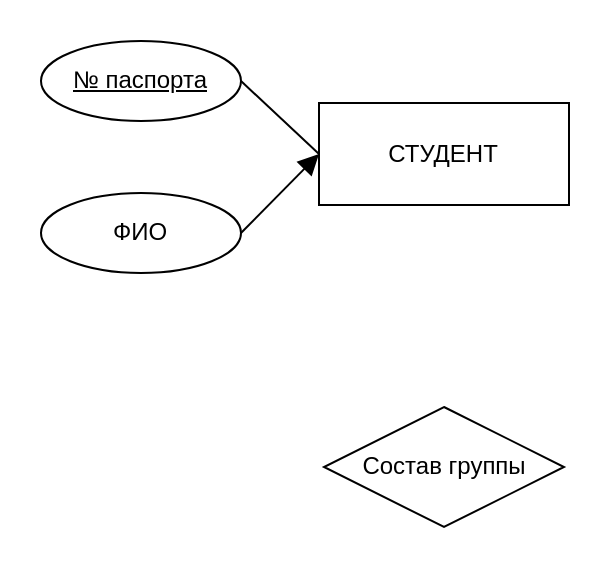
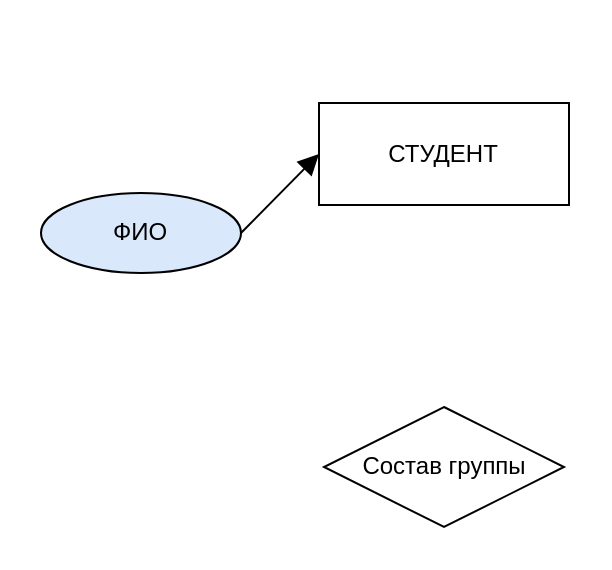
  <mxCell id="0" />
  <mxCell id="1" parent="0" />
- <mxCell id="2" value="№ паспорта" style="ellipse;whiteSpace=wrap;html=1;align=center;fontStyle=4" vertex="1" parent="1"><mxGeometry x="20" y="20" width="100" height="40" as="geometry" /></mxCell>
- <mxCell id="3" value="ФИО" style="ellipse;whiteSpace=wrap;html=1;align=center;" vertex="1" parent="1"><mxGeometry x="20" y="96" width="100" height="40" as="geometry" /></mxCell>
+ <mxCell id="3" value="ФИО" style="ellipse;whiteSpace=wrap;html=1;align=center;fillColor=#dae8fc;" vertex="1" parent="1"><mxGeometry x="20" y="96" width="100" height="40" as="geometry" /></mxCell>
  <mxCell id="4" value="СТУДЕНТ" style="whiteSpace=wrap;html=1;align=center;" vertex="1" parent="1"><mxGeometry x="159" y="51" width="125" height="51" as="geometry" /></mxCell>
- <mxCell id="5" value="" style="endArrow=none;html=1;rounded=0;fontSize=12;startSize=8;endSize=8;curved=1;exitX=1;exitY=0.5;exitDx=0;exitDy=0;entryX=0;entryY=0.5;entryDx=0;entryDy=0;" edge="1" parent="1" source="2" target="4"><mxGeometry relative="1" as="geometry"><mxPoint x="349" y="206" as="sourcePoint" /><mxPoint x="509" y="206" as="targetPoint" /></mxGeometry></mxCell>
  <mxCell id="6" value="" style="endArrow=block;html=1;rounded=0;fontSize=12;startSize=8;endSize=8;curved=1;exitX=1;exitY=0.5;exitDx=0;exitDy=0;entryX=0;entryY=0.5;entryDx=0;entryDy=0;" edge="1" parent="1" source="3" target="4"><mxGeometry relative="1" as="geometry"><mxPoint x="349" y="206" as="sourcePoint" /><mxPoint x="509" y="206" as="targetPoint" /></mxGeometry></mxCell>
  <mxCell id="7" value="Состав группы" style="shape=rhombus;perimeter=rhombusPerimeter;whiteSpace=wrap;html=1;align=center;" vertex="1" parent="1"><mxGeometry x="161.5" y="203" width="120" height="60" as="geometry" /></mxCell>
